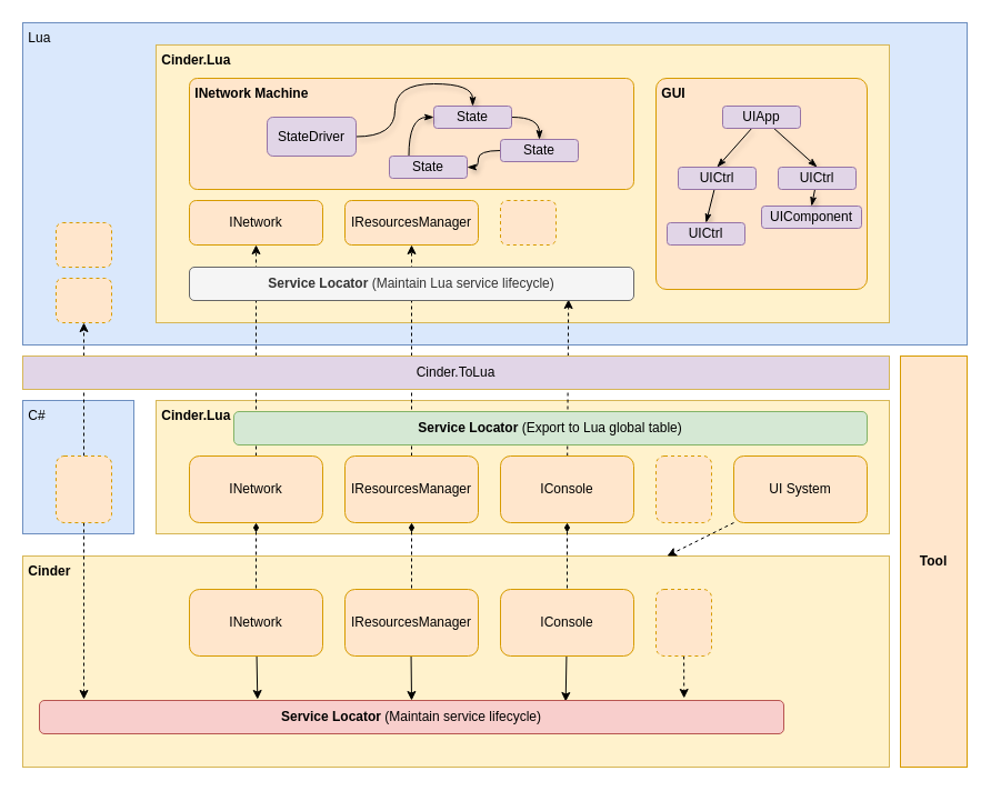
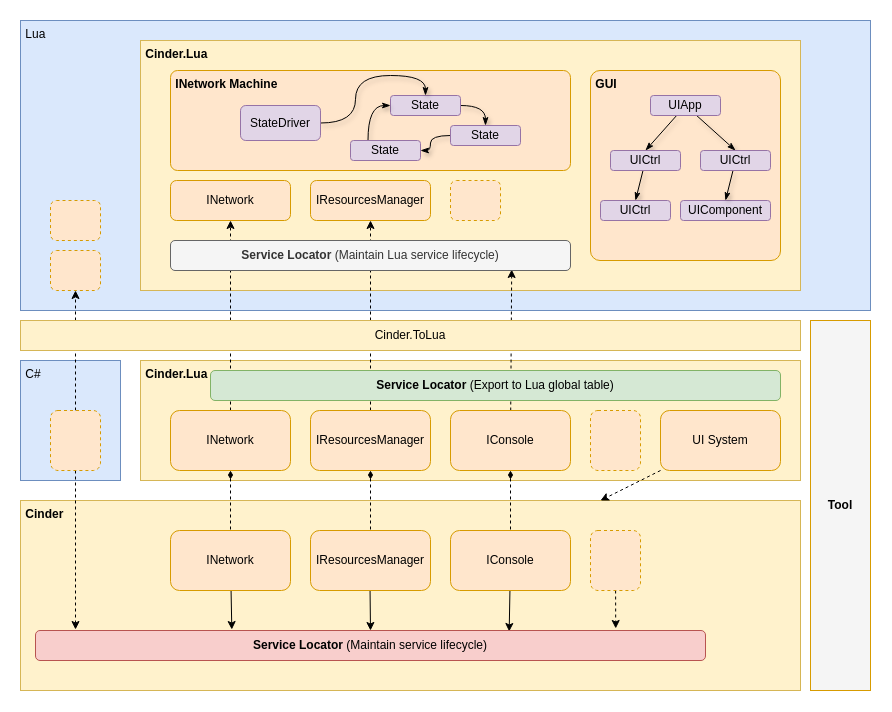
  <mxCell id="0" />
  <mxCell id="1" parent="0" />
  <mxCell id="2" value="&amp;nbsp;C#" style="rounded=0;whiteSpace=wrap;html=1;align=left;fillColor=#dae8fc;strokeColor=#6c8ebf;fontColor=#000000;verticalAlign=top;" parent="1" vertex="1"><mxGeometry x="20" y="360" width="100" height="120" as="geometry" /></mxCell>
  <mxCell id="3" value="&amp;nbsp;Lua" style="rounded=0;whiteSpace=wrap;html=1;align=left;fillColor=#dae8fc;strokeColor=#6c8ebf;fontColor=#000000;verticalAlign=top;" parent="1" vertex="1"><mxGeometry x="20" y="20" width="850" height="290" as="geometry" /></mxCell>
  <mxCell id="4" value="&amp;nbsp;Cinder.Lua" style="rounded=0;whiteSpace=wrap;html=1;align=left;verticalAlign=top;fillColor=#fff2cc;strokeColor=#d6b656;fontColor=#000000;fontStyle=1" parent="1" vertex="1"><mxGeometry x="140" y="40" width="660" height="250" as="geometry" /></mxCell>
  <mxCell id="5" value="&amp;nbsp;Cinder" style="rounded=0;whiteSpace=wrap;html=1;align=left;verticalAlign=top;fillColor=#fff2cc;strokeColor=#d6b656;fontColor=#000000;fontStyle=1" parent="1" vertex="1"><mxGeometry x="20" y="500" width="780" height="190" as="geometry" /></mxCell>
  <mxCell id="6" style="rounded=0;orthogonalLoop=1;jettySize=auto;html=1;strokeColor=#000000;entryX=0.293;entryY=-0.033;entryDx=0;entryDy=0;entryPerimeter=0;" parent="1" source="7" target="26" edge="1"><mxGeometry relative="1" as="geometry"><mxPoint x="225" y="632" as="targetPoint" /></mxGeometry></mxCell>
  <mxCell id="7" value="INetwork" style="rounded=1;whiteSpace=wrap;html=1;align=center;fillColor=#ffe6cc;strokeColor=#d79b00;fontColor=#000000;" parent="1" vertex="1"><mxGeometry x="170" y="530" width="120" height="60" as="geometry" /></mxCell>
  <mxCell id="8" style="rounded=0;orthogonalLoop=1;jettySize=auto;html=1;entryX=0.5;entryY=0;entryDx=0;entryDy=0;strokeColor=#000000;" parent="1" target="26" edge="1"><mxGeometry relative="1" as="geometry"><mxPoint x="369.565" y="590" as="sourcePoint" /><mxPoint x="368.97" y="630.99" as="targetPoint" /></mxGeometry></mxCell>
  <mxCell id="9" value="IResourcesManager" style="rounded=1;whiteSpace=wrap;html=1;align=center;fillColor=#ffe6cc;strokeColor=#d79b00;fontColor=#000000;" parent="1" vertex="1"><mxGeometry x="310" y="530" width="120" height="60" as="geometry" /></mxCell>
  <mxCell id="10" style="rounded=0;orthogonalLoop=1;jettySize=auto;html=1;strokeColor=#000000;entryX=0.707;entryY=0.033;entryDx=0;entryDy=0;entryPerimeter=0;" parent="1" source="11" target="26" edge="1"><mxGeometry relative="1" as="geometry"><mxPoint x="515" y="628" as="targetPoint" /></mxGeometry></mxCell>
  <mxCell id="11" value="IConsole" style="rounded=1;whiteSpace=wrap;html=1;align=center;fillColor=#ffe6cc;strokeColor=#d79b00;fontColor=#000000;" parent="1" vertex="1"><mxGeometry x="450" y="530" width="120" height="60" as="geometry" /></mxCell>
  <mxCell id="12" style="rounded=0;orthogonalLoop=1;jettySize=auto;html=1;dashed=1;strokeColor=#000000;entryX=0.866;entryY=-0.067;entryDx=0;entryDy=0;entryPerimeter=0;" parent="1" source="13" target="26" edge="1"><mxGeometry relative="1" as="geometry" /></mxCell>
  <mxCell id="13" value="" style="rounded=1;whiteSpace=wrap;html=1;align=center;dashed=1;fillColor=#ffe6cc;strokeColor=#d79b00;fontColor=#000000;" parent="1" vertex="1"><mxGeometry x="590" y="530" width="50" height="60" as="geometry" /></mxCell>
  <mxCell id="14" value="&amp;nbsp;Cinder.Lua" style="rounded=0;whiteSpace=wrap;html=1;align=left;verticalAlign=top;fillColor=#fff2cc;strokeColor=#d6b656;fontColor=#000000;fontStyle=1" parent="1" vertex="1"><mxGeometry x="140" y="360" width="660" height="120" as="geometry" /></mxCell>
  <mxCell id="15" style="edgeStyle=orthogonalEdgeStyle;rounded=0;orthogonalLoop=1;jettySize=auto;html=1;entryX=0.5;entryY=0;entryDx=0;entryDy=0;dashed=1;strokeColor=#000000;startArrow=diamondThin;startFill=1;endArrow=none;endFill=0;" parent="1" source="17" target="7" edge="1"><mxGeometry relative="1" as="geometry" /></mxCell>
  <mxCell id="16" style="rounded=0;orthogonalLoop=1;jettySize=auto;html=1;entryX=0.5;entryY=1;entryDx=0;entryDy=0;dashed=1;strokeColor=#000000;labelBorderColor=#FFFFFF;" parent="1" source="17" target="32" edge="1"><mxGeometry relative="1" as="geometry" /></mxCell>
  <mxCell id="17" value="INetwork" style="rounded=1;whiteSpace=wrap;html=1;align=center;fillColor=#ffe6cc;strokeColor=#d79b00;fontColor=#000000;" parent="1" vertex="1"><mxGeometry x="170" y="410" width="120" height="60" as="geometry" /></mxCell>
  <mxCell id="18" style="edgeStyle=orthogonalEdgeStyle;rounded=0;orthogonalLoop=1;jettySize=auto;html=1;dashed=1;strokeColor=#000000;endArrow=none;endFill=0;startArrow=diamondThin;startFill=1;" parent="1" source="20" target="9" edge="1"><mxGeometry relative="1" as="geometry" /></mxCell>
  <mxCell id="19" style="edgeStyle=none;rounded=0;orthogonalLoop=1;jettySize=auto;html=1;entryX=0.5;entryY=1;entryDx=0;entryDy=0;dashed=1;strokeColor=#000000;" parent="1" source="20" target="33" edge="1"><mxGeometry relative="1" as="geometry" /></mxCell>
  <mxCell id="20" value="IResourcesManager" style="rounded=1;whiteSpace=wrap;html=1;align=center;fillColor=#ffe6cc;strokeColor=#d79b00;fontColor=#000000;labelBackgroundColor=none;" parent="1" vertex="1"><mxGeometry x="310" y="410" width="120" height="60" as="geometry" /></mxCell>
  <mxCell id="21" style="edgeStyle=orthogonalEdgeStyle;rounded=0;orthogonalLoop=1;jettySize=auto;html=1;entryX=0.5;entryY=0;entryDx=0;entryDy=0;dashed=1;strokeColor=#000000;endArrow=none;endFill=0;startArrow=diamondThin;startFill=1;" parent="1" source="23" target="11" edge="1"><mxGeometry relative="1" as="geometry" /></mxCell>
  <mxCell id="22" style="edgeStyle=none;rounded=0;orthogonalLoop=1;jettySize=auto;html=1;entryX=0.853;entryY=0.967;entryDx=0;entryDy=0;dashed=1;strokeColor=#000000;entryPerimeter=0;" parent="1" source="23" target="47" edge="1"><mxGeometry relative="1" as="geometry"><mxPoint x="510" y="280" as="targetPoint" /></mxGeometry></mxCell>
  <mxCell id="23" value="IConsole" style="rounded=1;whiteSpace=wrap;html=1;align=center;fillColor=#ffe6cc;strokeColor=#d79b00;fontColor=#000000;" parent="1" vertex="1"><mxGeometry x="450" y="410" width="120" height="60" as="geometry" /></mxCell>
  <mxCell id="24" style="edgeStyle=none;rounded=0;orthogonalLoop=1;jettySize=auto;html=1;dashed=1;strokeColor=#000000;" parent="1" source="25" target="5" edge="1"><mxGeometry relative="1" as="geometry" /></mxCell>
  <mxCell id="25" value="UI System" style="rounded=1;whiteSpace=wrap;html=1;align=center;fillColor=#ffe6cc;strokeColor=#d79b00;fontColor=#000000;" parent="1" vertex="1"><mxGeometry x="660" y="410" width="120" height="60" as="geometry" /></mxCell>
  <mxCell id="26" value="Service Locator&amp;nbsp;&lt;span style=&quot;font-weight: normal&quot;&gt;(Maintain service lifecycle)&lt;/span&gt;" style="rounded=1;whiteSpace=wrap;html=1;align=center;fillColor=#f8cecc;strokeColor=#b85450;fontColor=#000000;fontStyle=1" parent="1" vertex="1"><mxGeometry x="35" y="630" width="670" height="30" as="geometry" /></mxCell>
  <mxCell id="27" style="rounded=0;orthogonalLoop=1;jettySize=auto;html=1;exitX=0.5;exitY=1;exitDx=0;exitDy=0;strokeColor=#000000;dashed=1;" parent="1" source="46" edge="1"><mxGeometry relative="1" as="geometry"><mxPoint x="75" y="629" as="targetPoint" /></mxGeometry></mxCell>
  <mxCell id="28" style="rounded=0;orthogonalLoop=1;jettySize=auto;html=1;entryX=0.5;entryY=1;entryDx=0;entryDy=0;dashed=1;exitX=0.5;exitY=0;exitDx=0;exitDy=0;" edge="1" parent="1" source="46" target="58"><mxGeometry relative="1" as="geometry" /></mxCell>
  <mxCell id="29" value="" style="rounded=1;whiteSpace=wrap;html=1;align=center;dashed=1;fillColor=#ffe6cc;strokeColor=#d79b00;fontColor=#000000;" parent="1" vertex="1"><mxGeometry x="590" y="410" width="50" height="60" as="geometry" /></mxCell>
  <mxCell id="30" value="Service Locator &lt;span style=&quot;font-weight: normal&quot;&gt;(Export to Lua global table)&lt;/span&gt;" style="rounded=1;whiteSpace=wrap;html=1;align=center;fillColor=#d5e8d4;strokeColor=#82b366;fontColor=#000000;fontStyle=1" parent="1" vertex="1"><mxGeometry x="210" y="370" width="570" height="30" as="geometry" /></mxCell>
  <mxCell id="31" value="&amp;nbsp;GUI" style="rounded=1;whiteSpace=wrap;html=1;align=left;fillColor=#ffe6cc;strokeColor=#d79b00;fontColor=#000000;verticalAlign=top;arcSize=5;fontStyle=1" parent="1" vertex="1"><mxGeometry x="590" y="70" width="190" height="190" as="geometry" /></mxCell>
  <mxCell id="32" value="INetwork" style="rounded=1;whiteSpace=wrap;html=1;align=center;fillColor=#ffe6cc;strokeColor=#d79b00;fontColor=#000000;" parent="1" vertex="1"><mxGeometry x="170" y="180" width="120" height="40" as="geometry" /></mxCell>
  <mxCell id="33" value="IResourcesManager" style="rounded=1;whiteSpace=wrap;html=1;align=center;fillColor=#ffe6cc;strokeColor=#d79b00;fontColor=#000000;" parent="1" vertex="1"><mxGeometry x="310" y="180" width="120" height="40" as="geometry" /></mxCell>
  <mxCell id="34" style="rounded=0;orthogonalLoop=1;jettySize=auto;html=1;entryX=0.5;entryY=0;entryDx=0;entryDy=0;shadow=1;startArrow=none;startFill=0;endArrow=classicThin;endFill=1;strokeColor=#000000;fontColor=#000000;" parent="1" source="36" target="38" edge="1"><mxGeometry relative="1" as="geometry" /></mxCell>
  <mxCell id="35" style="edgeStyle=none;rounded=0;orthogonalLoop=1;jettySize=auto;html=1;shadow=1;startArrow=none;startFill=0;endArrow=classicThin;endFill=1;strokeColor=#000000;fontColor=#000000;entryX=0.5;entryY=0;entryDx=0;entryDy=0;" parent="1" source="36" target="54" edge="1"><mxGeometry relative="1" as="geometry" /></mxCell>
  <mxCell id="36" value="UIApp" style="rounded=1;whiteSpace=wrap;html=1;labelBackgroundColor=none;align=center;fillColor=#e1d5e7;strokeColor=#9673a6;fontColor=#000000;" parent="1" vertex="1"><mxGeometry x="650" y="95" width="70" height="20" as="geometry" /></mxCell>
  <mxCell id="37" style="edgeStyle=none;rounded=0;orthogonalLoop=1;jettySize=auto;html=1;entryX=0.5;entryY=0;entryDx=0;entryDy=0;shadow=1;startArrow=none;startFill=0;endArrow=classicThin;endFill=1;strokeColor=#000000;fontColor=#000000;" parent="1" source="38" target="55" edge="1"><mxGeometry relative="1" as="geometry" /></mxCell>
  <mxCell id="38" value="UICtrl" style="rounded=1;whiteSpace=wrap;html=1;labelBackgroundColor=none;align=center;fillColor=#e1d5e7;strokeColor=#9673a6;fontColor=#000000;" parent="1" vertex="1"><mxGeometry x="610" y="150" width="70" height="20" as="geometry" /></mxCell>
- <mxCell id="39" value="UIComponent" style="rounded=1;whiteSpace=wrap;html=1;labelBackgroundColor=none;align=center;fillColor=#e1d5e7;strokeColor=#9673a6;fontColor=#000000;" parent="1" vertex="1"><mxGeometry x="685" y="185" width="90" height="20" as="geometry" /></mxCell>
+ <mxCell id="39" value="UIComponent" style="rounded=1;whiteSpace=wrap;html=1;labelBackgroundColor=none;align=center;fillColor=#e1d5e7;strokeColor=#9673a6;fontColor=#000000;" parent="1" vertex="1"><mxGeometry x="680" y="200" width="90" height="20" as="geometry" /></mxCell>
  <mxCell id="40" value="&amp;nbsp;INetwork Machine" style="rounded=1;whiteSpace=wrap;html=1;align=left;fillColor=#ffe6cc;strokeColor=#d79b00;fontColor=#000000;verticalAlign=top;arcSize=7;fontStyle=1" parent="1" vertex="1"><mxGeometry x="170" y="70" width="400" height="100" as="geometry" /></mxCell>
  <mxCell id="41" style="edgeStyle=orthogonalEdgeStyle;rounded=0;orthogonalLoop=1;jettySize=auto;html=1;entryX=0.5;entryY=0;entryDx=0;entryDy=0;shadow=1;startArrow=none;startFill=0;endArrow=classicThin;endFill=1;strokeColor=#000000;fontColor=#000000;curved=1;exitX=1;exitY=0.5;exitDx=0;exitDy=0;" parent="1" source="42" target="49" edge="1"><mxGeometry relative="1" as="geometry" /></mxCell>
  <mxCell id="42" value="State" style="rounded=1;whiteSpace=wrap;html=1;labelBackgroundColor=none;align=center;fillColor=#e1d5e7;strokeColor=#9673a6;fontColor=#000000;" parent="1" vertex="1"><mxGeometry x="390" y="95" width="70" height="20" as="geometry" /></mxCell>
  <mxCell id="43" style="edgeStyle=orthogonalEdgeStyle;curved=1;rounded=0;orthogonalLoop=1;jettySize=auto;html=1;entryX=0.5;entryY=0;entryDx=0;entryDy=0;shadow=1;startArrow=none;startFill=0;endArrow=classicThin;endFill=1;strokeColor=#000000;fontColor=#000000;exitX=1;exitY=0.5;exitDx=0;exitDy=0;" parent="1" source="44" target="42" edge="1"><mxGeometry relative="1" as="geometry" /></mxCell>
  <mxCell id="44" value="StateDriver" style="rounded=1;whiteSpace=wrap;html=1;labelBackgroundColor=none;align=center;fillColor=#e1d5e7;strokeColor=#9673a6;fontColor=#000000;" parent="1" vertex="1"><mxGeometry x="240" y="105" width="80" height="35" as="geometry" /></mxCell>
  <mxCell id="45" value="" style="rounded=1;whiteSpace=wrap;html=1;align=center;dashed=1;fillColor=#ffe6cc;strokeColor=#d79b00;fontColor=#000000;" parent="1" vertex="1"><mxGeometry x="450" y="180" width="50" height="40" as="geometry" /></mxCell>
  <mxCell id="46" value="" style="rounded=1;whiteSpace=wrap;html=1;align=center;dashed=1;fillColor=#ffe6cc;strokeColor=#d79b00;fontColor=#000000;" parent="1" vertex="1"><mxGeometry x="50" y="410" width="50" height="60" as="geometry" /></mxCell>
  <mxCell id="47" value="Service Locator &lt;span style=&quot;font-weight: normal&quot;&gt;(Maintain Lua service lifecycle)&lt;/span&gt;" style="rounded=1;whiteSpace=wrap;html=1;align=center;fillColor=#f5f5f5;strokeColor=#666666;fontColor=#333333;labelBackgroundColor=none;labelBorderColor=none;fontStyle=1" parent="1" vertex="1"><mxGeometry x="170" y="240" width="400" height="30" as="geometry" /></mxCell>
  <mxCell id="48" style="edgeStyle=orthogonalEdgeStyle;curved=1;rounded=0;orthogonalLoop=1;jettySize=auto;html=1;entryX=1;entryY=0.5;entryDx=0;entryDy=0;shadow=1;startArrow=none;startFill=0;endArrow=classicThin;endFill=1;strokeColor=#000000;fontColor=#000000;exitX=0;exitY=0.5;exitDx=0;exitDy=0;" parent="1" source="49" target="51" edge="1"><mxGeometry relative="1" as="geometry"><Array as="points"><mxPoint x="430" y="135" /><mxPoint x="430" y="150" /></Array></mxGeometry></mxCell>
  <mxCell id="49" value="State" style="rounded=1;whiteSpace=wrap;html=1;labelBackgroundColor=none;align=center;fillColor=#e1d5e7;strokeColor=#9673a6;fontColor=#000000;" parent="1" vertex="1"><mxGeometry x="450" y="125" width="70" height="20" as="geometry" /></mxCell>
  <mxCell id="50" style="edgeStyle=orthogonalEdgeStyle;curved=1;rounded=0;orthogonalLoop=1;jettySize=auto;html=1;entryX=0;entryY=0.5;entryDx=0;entryDy=0;shadow=1;startArrow=none;startFill=0;endArrow=classicThin;endFill=1;strokeColor=#000000;fontColor=#000000;exitX=0.25;exitY=0;exitDx=0;exitDy=0;" parent="1" source="51" target="42" edge="1"><mxGeometry relative="1" as="geometry" /></mxCell>
  <mxCell id="51" value="State" style="rounded=1;whiteSpace=wrap;html=1;labelBackgroundColor=none;align=center;fillColor=#e1d5e7;strokeColor=#9673a6;fontColor=#000000;" parent="1" vertex="1"><mxGeometry x="350" y="140" width="70" height="20" as="geometry" /></mxCell>
  <mxCell id="52" style="edgeStyle=none;rounded=0;orthogonalLoop=1;jettySize=auto;html=1;exitX=0.25;exitY=0;exitDx=0;exitDy=0;shadow=1;startArrow=diamondThin;startFill=1;endArrow=none;endFill=0;strokeColor=#000000;fontColor=#000000;" parent="1" source="51" target="51" edge="1"><mxGeometry relative="1" as="geometry" /></mxCell>
  <mxCell id="53" style="edgeStyle=none;rounded=0;orthogonalLoop=1;jettySize=auto;html=1;entryX=0.5;entryY=0;entryDx=0;entryDy=0;shadow=1;startArrow=none;startFill=0;endArrow=classicThin;endFill=1;strokeColor=#000000;fontColor=#000000;" parent="1" source="54" target="39" edge="1"><mxGeometry relative="1" as="geometry" /></mxCell>
  <mxCell id="54" value="UICtrl" style="rounded=1;whiteSpace=wrap;html=1;labelBackgroundColor=none;align=center;fillColor=#e1d5e7;strokeColor=#9673a6;fontColor=#000000;" parent="1" vertex="1"><mxGeometry x="700" y="150" width="70" height="20" as="geometry" /></mxCell>
  <mxCell id="55" value="UICtrl" style="rounded=1;whiteSpace=wrap;html=1;labelBackgroundColor=none;align=center;fillColor=#e1d5e7;strokeColor=#9673a6;fontColor=#000000;" parent="1" vertex="1"><mxGeometry x="600" y="200" width="70" height="20" as="geometry" /></mxCell>
- <mxCell id="56" value="Cinder.ToLua" style="rounded=0;whiteSpace=wrap;html=1;align=center;fillColor=#e1d5e7;strokeColor=#d6b656;fontColor=#000000;" parent="1" vertex="1"><mxGeometry x="20" y="320" width="780" height="30" as="geometry" /></mxCell>
- <mxCell id="57" value="Tool" style="rounded=0;whiteSpace=wrap;html=1;labelBackgroundColor=none;align=center;fillColor=#ffe6cc;strokeColor=#d79b00;horizontal=1;fontColor=#000000;fontStyle=1" parent="1" vertex="1"><mxGeometry x="810" y="320" width="60" height="370" as="geometry" /></mxCell>
+ <mxCell id="56" value="Cinder.ToLua" style="rounded=0;whiteSpace=wrap;html=1;align=center;fillColor=#fff2cc;strokeColor=#d6b656;fontColor=#000000;" parent="1" vertex="1"><mxGeometry x="20" y="320" width="780" height="30" as="geometry" /></mxCell>
+ <mxCell id="57" value="Tool" style="rounded=0;whiteSpace=wrap;html=1;labelBackgroundColor=none;align=center;fillColor=#f5f5f5;strokeColor=#d79b00;horizontal=1;fontColor=#000000;fontStyle=1;" parent="1" vertex="1"><mxGeometry x="810" y="320" width="60" height="370" as="geometry" /></mxCell>
  <mxCell id="58" value="" style="rounded=1;whiteSpace=wrap;html=1;align=center;dashed=1;fillColor=#ffe6cc;strokeColor=#d79b00;fontColor=#000000;" parent="1" vertex="1"><mxGeometry x="50" y="250" width="50" height="40" as="geometry" /></mxCell>
  <mxCell id="59" value="" style="rounded=1;whiteSpace=wrap;html=1;align=center;dashed=1;fillColor=#ffe6cc;strokeColor=#d79b00;fontColor=#000000;" parent="1" vertex="1"><mxGeometry x="50" y="200" width="50" height="40" as="geometry" /></mxCell>
